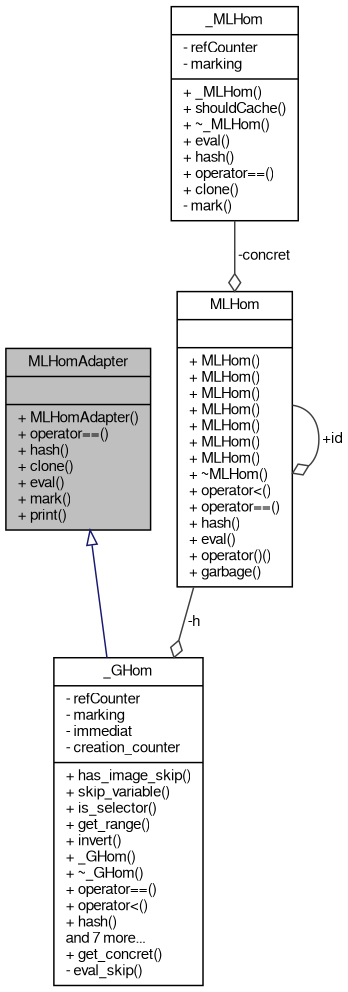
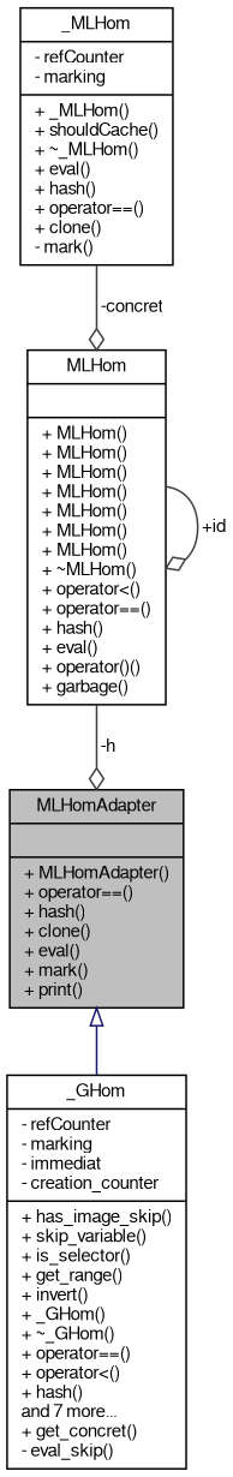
  digraph {
    node [color=black fillcolor=white fontname=FreeSans fontsize=10 shape=record style=filled]
    edge [color=grey25 fontname=FreeSans fontsize=10 labelfontname=FreeSans labelfontsize=10 style=solid arrowhead=odiamond]
    n1 [fillcolor=grey75 fontcolor=black height=0.2 label="{MLHomAdapter\n||+ MLHomAdapter()\l+ operator==()\l+ hash()\l+ clone()\l+ eval()\l+ mark()\l+ print()\l}" width=0.4]
    n2 [height=0.2 label="{_GHom\n|- refCounter\l- marking\l- immediat\l- creation_counter\l|+ has_image_skip()\l+ skip_variable()\l+ is_selector()\l+ get_range()\l+ invert()\l+ _GHom()\l+ ~_GHom()\l+ operator==()\l+ operator\<()\l+ hash()\land 7 more...\l+ get_concret()\l- eval_skip()\l}" width=0.4]
    n3 [height=0.2 label="{MLHom\n||+ MLHom()\l+ MLHom()\l+ MLHom()\l+ MLHom()\l+ MLHom()\l+ MLHom()\l+ MLHom()\l+ ~MLHom()\l+ operator\<()\l+ operator==()\l+ hash()\l+ eval()\l+ operator()()\l+ garbage()\l}" width=0.4]
    n4 [height=0.2 label="{_MLHom\n|- refCounter\l- marking\l|+ _MLHom()\l+ shouldCache()\l+ ~_MLHom()\l+ eval()\l+ hash()\l+ operator==()\l+ clone()\l- mark()\l}" width=0.4]
    n1 -> n2 [arrowtail=onormal color=midnightblue dir=back arrowhead=""]
-   n3 -> n2 [label=" -h"]
+   n3 -> n1 [label=" -h"]
    n3 -> n3 [label=" +id"]
    n4 -> n3 [label=" -concret"]
  }
